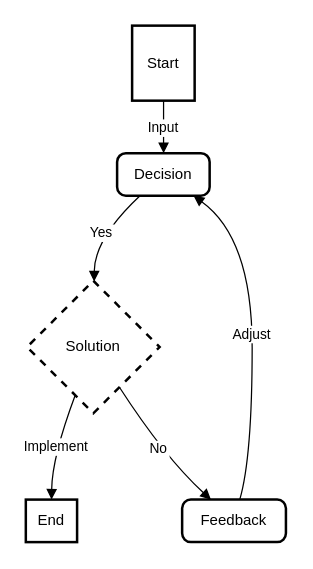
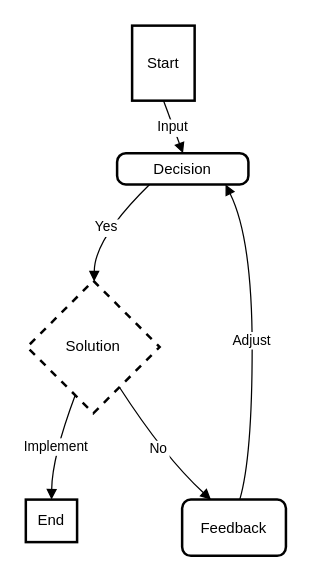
  <mxCell id="0" />
  <mxCell id="1" parent="0" />
  <mxCell id="2" value="Start" style="whiteSpace=wrap;strokeWidth=2;" vertex="1" parent="1"><mxGeometry x="105" y="20" width="50" height="60" as="geometry" /></mxCell>
- <mxCell id="3" value="Decision" style="rounded=1;absoluteArcSize=1;arcSize=14;whiteSpace=wrap;strokeWidth=2;" vertex="1" parent="1"><mxGeometry x="93" y="122" width="74" height="34" as="geometry" /></mxCell>
+ <mxCell id="3" value="Decision" style="rounded=1;absoluteArcSize=1;arcSize=14;whiteSpace=wrap;strokeWidth=2;" vertex="1" parent="1"><mxGeometry x="93" y="122" width="105" height="25" as="geometry" /></mxCell>
  <mxCell id="4" value="Solution" style="rhombus;strokeWidth=2;whiteSpace=wrap;dashed=1;" vertex="1" parent="1"><mxGeometry x="21" y="224" width="106" height="106" as="geometry" /></mxCell>
  <mxCell id="5" value="End" style="whiteSpace=wrap;strokeWidth=2;" vertex="1" parent="1"><mxGeometry x="20" y="399" width="41" height="34" as="geometry" /></mxCell>
- <mxCell id="6" value="Feedback" style="rounded=1;absoluteArcSize=1;arcSize=14;whiteSpace=wrap;strokeWidth=2;" vertex="1" parent="1"><mxGeometry x="145" y="399" width="83" height="34" as="geometry" /></mxCell>
+ <mxCell id="6" value="Feedback" style="rounded=1;absoluteArcSize=1;arcSize=14;whiteSpace=wrap;strokeWidth=2;" vertex="1" parent="1"><mxGeometry x="145" y="399" width="83" height="45" as="geometry" /></mxCell>
  <mxCell id="7" value="Input" style="curved=1;startArrow=none;endArrow=block;exitX=0.503;exitY=0.985;entryX=0.502;entryY=0;" edge="1" parent="1" source="2" target="3"><mxGeometry relative="1" as="geometry"><Array as="points" /></mxGeometry></mxCell>
  <mxCell id="8" value="Yes" style="curved=1;startArrow=none;endArrow=block;exitX=0.255;exitY=0.985;entryX=0.506;entryY=0;" edge="1" parent="1" source="3" target="4"><mxGeometry relative="1" as="geometry"><Array as="points"><mxPoint x="75" y="190" /></Array></mxGeometry></mxCell>
  <mxCell id="9" value="Implement" style="curved=1;startArrow=none;endArrow=block;exitX=0.31;exitY=1.004;entryX=0.502;entryY=-0.001;" edge="1" parent="1" source="4" target="5"><mxGeometry relative="1" as="geometry"><Array as="points"><mxPoint x="41" y="365" /></Array></mxGeometry></mxCell>
  <mxCell id="10" value="No" style="curved=1;startArrow=none;endArrow=block;exitX=0.827;exitY=1.004;entryX=0.277;entryY=-0.001;" edge="1" parent="1" source="4" target="6"><mxGeometry relative="1" as="geometry"><Array as="points"><mxPoint x="131" y="365" /></Array></mxGeometry></mxCell>
  <mxCell id="11" value="Adjust" style="curved=1;startArrow=none;endArrow=block;exitX=0.555;exitY=-0.001;entryX=0.816;entryY=0.985;" edge="1" parent="1" source="6" target="3"><mxGeometry relative="1" as="geometry"><Array as="points"><mxPoint x="201" y="365" /><mxPoint x="201" y="190" /></Array></mxGeometry></mxCell>
